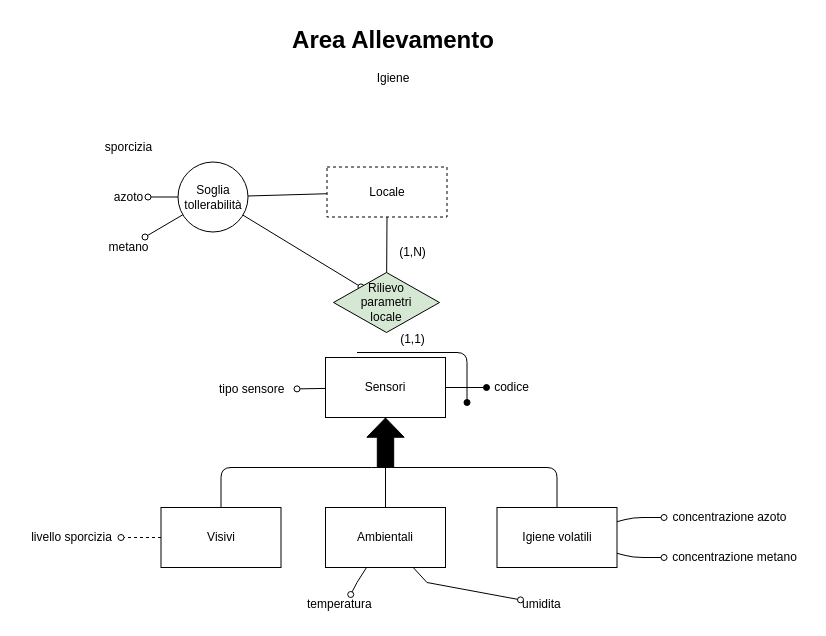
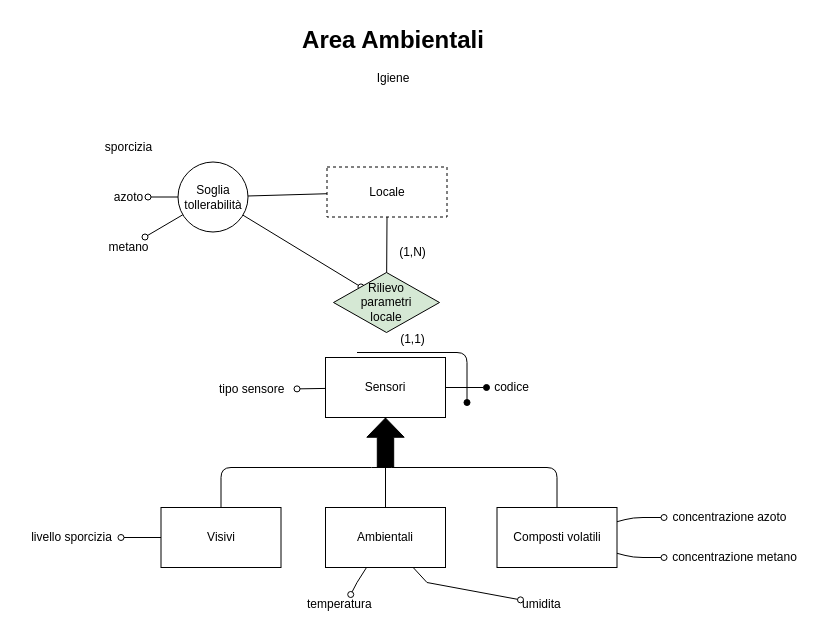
  <mxCell id="0" />
  <mxCell id="1" parent="0" />
- <mxCell id="2" value="&lt;h1&gt;Area Allevamento&lt;/h1&gt;&lt;div&gt;Igiene&lt;/div&gt;" style="text;html=1;strokeColor=none;fillColor=none;spacing=5;spacingTop=-20;whiteSpace=wrap;overflow=hidden;rounded=0;align=center;" parent="1" vertex="1"><mxGeometry x="287" y="20" width="212" height="130" as="geometry" /></mxCell>
+ <mxCell id="2" value="&lt;h1&gt;Area Ambientali&lt;/h1&gt;&lt;div&gt;Igiene&lt;/div&gt;" style="text;html=1;strokeColor=none;fillColor=none;spacing=5;spacingTop=-20;whiteSpace=wrap;overflow=hidden;rounded=0;align=center;" parent="1" vertex="1"><mxGeometry x="287" y="20" width="212" height="130" as="geometry" /></mxCell>
  <mxCell id="3" style="edgeStyle=none;rounded=1;orthogonalLoop=1;jettySize=auto;html=1;endArrow=none;endFill=0;" parent="1" source="7" target="11" edge="1"><mxGeometry relative="1" as="geometry"><mxPoint x="287.5" y="196.5" as="sourcePoint" /></mxGeometry></mxCell>
  <mxCell id="4" value="" style="edgeStyle=none;rounded=1;orthogonalLoop=1;jettySize=auto;html=1;endArrow=oval;endFill=1;fillColor=#000000;" parent="1" source="6" target="29" edge="1"><mxGeometry relative="1" as="geometry"><mxPoint x="482" y="387" as="targetPoint" /></mxGeometry></mxCell>
  <mxCell id="5" style="edgeStyle=none;rounded=0;orthogonalLoop=1;jettySize=auto;html=1;endArrow=oval;endFill=0;" parent="1" source="6" target="37" edge="1"><mxGeometry relative="1" as="geometry"><mxPoint x="306.5" y="387" as="targetPoint" /></mxGeometry></mxCell>
  <mxCell id="6" value="Sensori&lt;br&gt;" style="rounded=0;whiteSpace=wrap;html=1;align=center;" parent="1" vertex="1"><mxGeometry x="325" y="357" width="120" height="60" as="geometry" /></mxCell>
  <mxCell id="7" value="Locale" style="rounded=0;whiteSpace=wrap;html=1;align=center;dashed=1;" parent="1" vertex="1"><mxGeometry x="326.5" y="166.5" width="120" height="50" as="geometry" /></mxCell>
  <mxCell id="8" style="edgeStyle=none;rounded=1;orthogonalLoop=1;jettySize=auto;html=1;endArrow=oval;endFill=0;" parent="1" source="11" target="14" edge="1"><mxGeometry relative="1" as="geometry" /></mxCell>
  <mxCell id="9" style="edgeStyle=none;rounded=1;orthogonalLoop=1;jettySize=auto;html=1;endArrow=oval;endFill=0;" parent="1" source="11" target="13" edge="1"><mxGeometry relative="1" as="geometry" /></mxCell>
  <mxCell id="10" style="edgeStyle=none;rounded=1;orthogonalLoop=1;jettySize=auto;html=1;endArrow=oval;endFill=0;" parent="1" source="11" target="15" edge="1"><mxGeometry relative="1" as="geometry" /></mxCell>
  <mxCell id="11" value="Soglia tollerabilità" style="ellipse;whiteSpace=wrap;html=1;aspect=fixed;align=center;" parent="1" vertex="1"><mxGeometry x="177.5" y="161.5" width="70" height="70" as="geometry" /></mxCell>
  <mxCell id="12" value="&lt;div align=&quot;left&quot;&gt;sporcizia&lt;br&gt;&lt;/div&gt;" style="text;html=1;resizable=0;points=[];autosize=1;align=center;verticalAlign=top;spacingTop=-4;" parent="1" vertex="1"><mxGeometry x="97.5" y="136.5" width="60" height="20" as="geometry" /></mxCell>
  <mxCell id="13" value="&lt;div align=&quot;left&quot;&gt;azoto&lt;/div&gt;" style="text;html=1;resizable=0;points=[];autosize=1;align=center;verticalAlign=top;spacingTop=-4;" parent="1" vertex="1"><mxGeometry x="107.5" y="186.5" width="40" height="20" as="geometry" /></mxCell>
  <mxCell id="14" value="&lt;div align=&quot;left&quot;&gt;metano&lt;/div&gt;" style="text;html=1;resizable=0;points=[];autosize=1;align=center;verticalAlign=top;spacingTop=-4;" parent="1" vertex="1"><mxGeometry x="97.5" y="236.5" width="60" height="20" as="geometry" /></mxCell>
  <mxCell id="15" value="Rilievo&lt;br&gt;parametri&lt;br&gt;locale&lt;br&gt;" style="rhombus;whiteSpace=wrap;html=1;align=center;fillColor=#d5e8d4;" parent="1" vertex="1"><mxGeometry x="333" y="272" width="106" height="60" as="geometry" /></mxCell>
  <mxCell id="16" value="" style="edgeStyle=none;rounded=1;orthogonalLoop=1;jettySize=auto;html=1;endArrow=none;endFill=0;exitX=0.5;exitY=1;exitDx=0;exitDy=0;" parent="1" source="7" target="15" edge="1"><mxGeometry relative="1" as="geometry"><mxPoint x="367.5" y="269.5" as="sourcePoint" /><mxPoint x="367.5" y="349.5" as="targetPoint" /></mxGeometry></mxCell>
  <mxCell id="17" value="" style="shape=flexArrow;endArrow=classic;html=1;fillColor=#000000;width=16.4;endSize=6.088;" parent="1" target="6" edge="1"><mxGeometry width="50" height="50" relative="1" as="geometry"><mxPoint x="385" y="467" as="sourcePoint" /><mxPoint x="411" y="437" as="targetPoint" /></mxGeometry></mxCell>
  <mxCell id="18" style="edgeStyle=none;rounded=1;orthogonalLoop=1;jettySize=auto;html=1;endArrow=none;endFill=0;fillColor=#000000;" parent="1" source="20" target="23" edge="1"><mxGeometry relative="1" as="geometry"><Array as="points"><mxPoint x="220.5" y="467" /><mxPoint x="381" y="467" /><mxPoint x="556.5" y="467" /></Array></mxGeometry></mxCell>
- <mxCell id="19" style="edgeStyle=none;rounded=1;orthogonalLoop=1;jettySize=auto;html=1;endArrow=oval;endFill=0;fillColor=#000000;dashed=1;" parent="1" source="20" target="24" edge="1"><mxGeometry relative="1" as="geometry" /></mxCell>
+ <mxCell id="19" style="edgeStyle=none;rounded=1;orthogonalLoop=1;jettySize=auto;html=1;endArrow=oval;endFill=0;fillColor=#000000;" parent="1" source="20" target="24" edge="1"><mxGeometry relative="1" as="geometry" /></mxCell>
  <mxCell id="20" value="Visivi&lt;br&gt;" style="rounded=0;whiteSpace=wrap;html=1;align=center;" parent="1" vertex="1"><mxGeometry x="160.5" y="507" width="120" height="60" as="geometry" /></mxCell>
  <mxCell id="21" style="edgeStyle=none;rounded=1;orthogonalLoop=1;jettySize=auto;html=1;endArrow=oval;endFill=0;fillColor=#000000;" parent="1" source="23" target="25" edge="1"><mxGeometry relative="1" as="geometry"><Array as="points"><mxPoint x="632.5" y="517" /></Array></mxGeometry></mxCell>
  <mxCell id="22" style="edgeStyle=none;rounded=1;orthogonalLoop=1;jettySize=auto;html=1;endArrow=oval;endFill=0;fillColor=#000000;" parent="1" source="23" edge="1"><mxGeometry relative="1" as="geometry"><Array as="points"><mxPoint x="632.5" y="557" /></Array><mxPoint x="663.5" y="557" as="targetPoint" /></mxGeometry></mxCell>
- <mxCell id="23" value="Igiene volatili&lt;br&gt;" style="rounded=0;whiteSpace=wrap;html=1;align=center;" parent="1" vertex="1"><mxGeometry x="496.5" y="507" width="120" height="60" as="geometry" /></mxCell>
+ <mxCell id="23" value="Composti volatili&lt;br&gt;" style="rounded=0;whiteSpace=wrap;html=1;align=center;" parent="1" vertex="1"><mxGeometry x="496.5" y="507" width="120" height="60" as="geometry" /></mxCell>
  <mxCell id="24" value="livello sporcizia&lt;br&gt;" style="text;html=1;resizable=0;points=[];autosize=1;align=center;verticalAlign=top;spacingTop=-4;" parent="1" vertex="1"><mxGeometry x="20.5" y="527" width="100" height="20" as="geometry" /></mxCell>
  <mxCell id="25" value="concentrazione azoto&lt;br&gt;" style="text;html=1;resizable=0;points=[];autosize=1;align=center;verticalAlign=top;spacingTop=-4;" parent="1" vertex="1"><mxGeometry x="663.5" y="507" width="130" height="20" as="geometry" /></mxCell>
  <mxCell id="26" value="concentrazione metano&lt;br&gt;" style="text;html=1;resizable=0;points=[];autosize=1;align=center;verticalAlign=top;spacingTop=-4;" parent="1" vertex="1"><mxGeometry x="663.5" y="547" width="140" height="20" as="geometry" /></mxCell>
  <mxCell id="27" value="(1,N)&lt;br&gt;" style="text;html=1;resizable=0;points=[];autosize=1;align=center;verticalAlign=top;spacingTop=-4;" parent="1" vertex="1"><mxGeometry x="392" y="242" width="40" height="20" as="geometry" /></mxCell>
  <mxCell id="28" value="(1,1)&lt;br&gt;" style="text;html=1;resizable=0;points=[];autosize=1;align=center;verticalAlign=top;spacingTop=-4;" parent="1" vertex="1"><mxGeometry x="392" y="329" width="40" height="20" as="geometry" /></mxCell>
  <mxCell id="29" value="codice&lt;br&gt;" style="text;html=1;resizable=0;points=[];autosize=1;align=center;verticalAlign=top;spacingTop=-4;" parent="1" vertex="1"><mxGeometry x="486" y="377" width="50" height="20" as="geometry" /></mxCell>
  <mxCell id="30" value="" style="endArrow=oval;html=1;fillColor=#000000;endFill=1;" parent="1" edge="1"><mxGeometry width="50" height="50" relative="1" as="geometry"><mxPoint x="356.5" y="352" as="sourcePoint" /><mxPoint x="466.5" y="402" as="targetPoint" /><Array as="points"><mxPoint x="466.5" y="352" /></Array></mxGeometry></mxCell>
  <mxCell id="31" style="rounded=0;orthogonalLoop=1;jettySize=auto;html=1;endArrow=oval;endFill=0;elbow=vertical;" parent="1" source="34" target="35" edge="1"><mxGeometry relative="1" as="geometry"><mxPoint x="356.5" y="592" as="targetPoint" /><Array as="points"><mxPoint x="356.5" y="582" /></Array></mxGeometry></mxCell>
  <mxCell id="32" style="edgeStyle=none;rounded=0;orthogonalLoop=1;jettySize=auto;html=1;endArrow=oval;endFill=0;" parent="1" source="34" target="36" edge="1"><mxGeometry relative="1" as="geometry"><mxPoint x="426.5" y="592" as="targetPoint" /><Array as="points"><mxPoint x="426.5" y="582" /></Array></mxGeometry></mxCell>
  <mxCell id="33" style="edgeStyle=none;rounded=1;orthogonalLoop=1;jettySize=auto;html=1;entryX=0.5;entryY=1;entryDx=0;entryDy=0;endArrow=none;endFill=0;" edge="1" parent="1" source="34" target="6"><mxGeometry relative="1" as="geometry" /></mxCell>
  <mxCell id="34" value="Ambientali" style="rounded=0;whiteSpace=wrap;html=1;align=center;" parent="1" vertex="1"><mxGeometry x="325" y="507" width="120" height="60" as="geometry" /></mxCell>
  <mxCell id="35" value="temperatura" style="text;html=1;resizable=0;points=[];autosize=1;align=left;verticalAlign=top;spacingTop=-4;" parent="1" vertex="1"><mxGeometry x="305" y="594" width="80" height="20" as="geometry" /></mxCell>
  <mxCell id="36" value="umidita" style="text;html=1;resizable=0;points=[];autosize=1;align=left;verticalAlign=top;spacingTop=-4;" parent="1" vertex="1"><mxGeometry x="520" y="594" width="50" height="20" as="geometry" /></mxCell>
  <mxCell id="37" value="tipo sensore" style="text;html=1;resizable=0;points=[];autosize=1;align=left;verticalAlign=top;spacingTop=-4;" parent="1" vertex="1"><mxGeometry x="216.5" y="379" width="80" height="20" as="geometry" /></mxCell>
